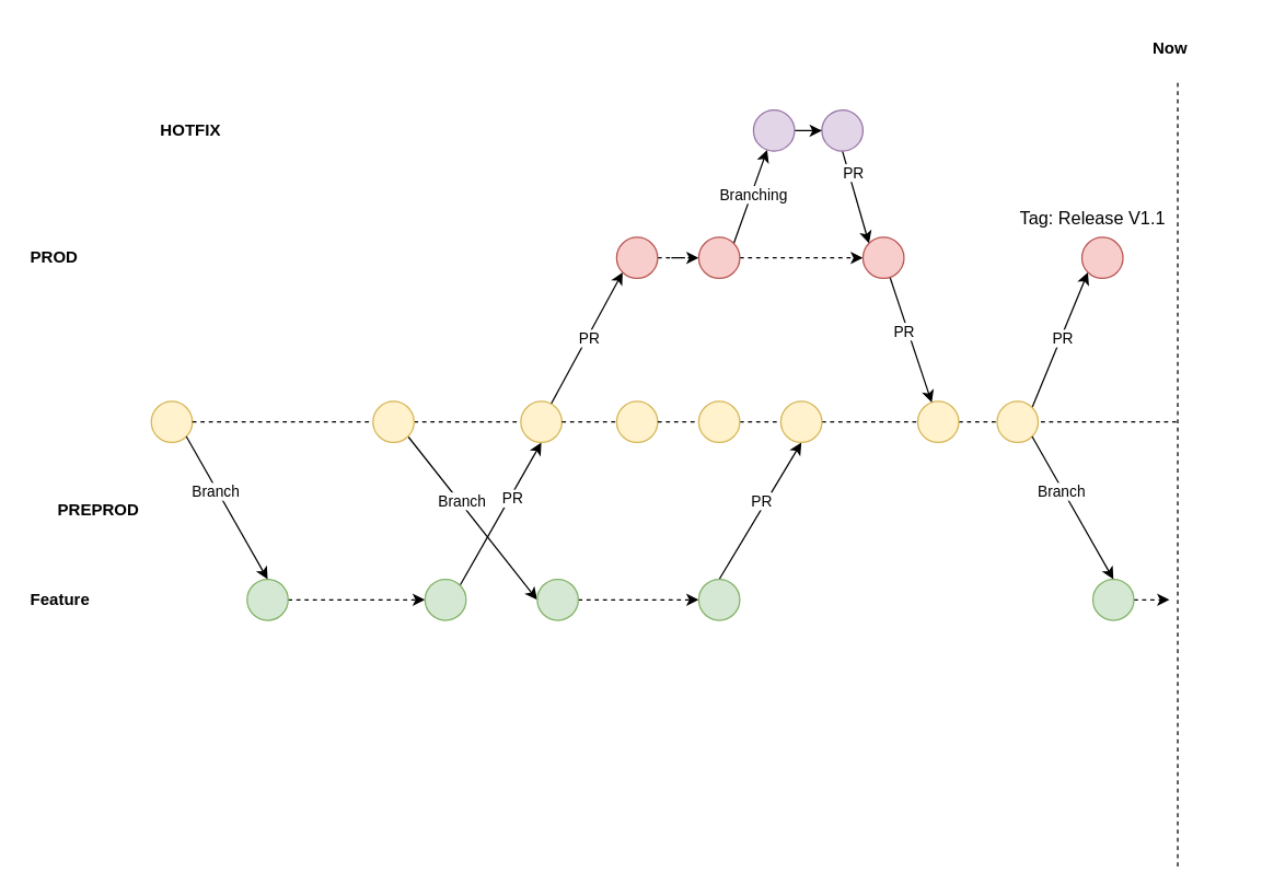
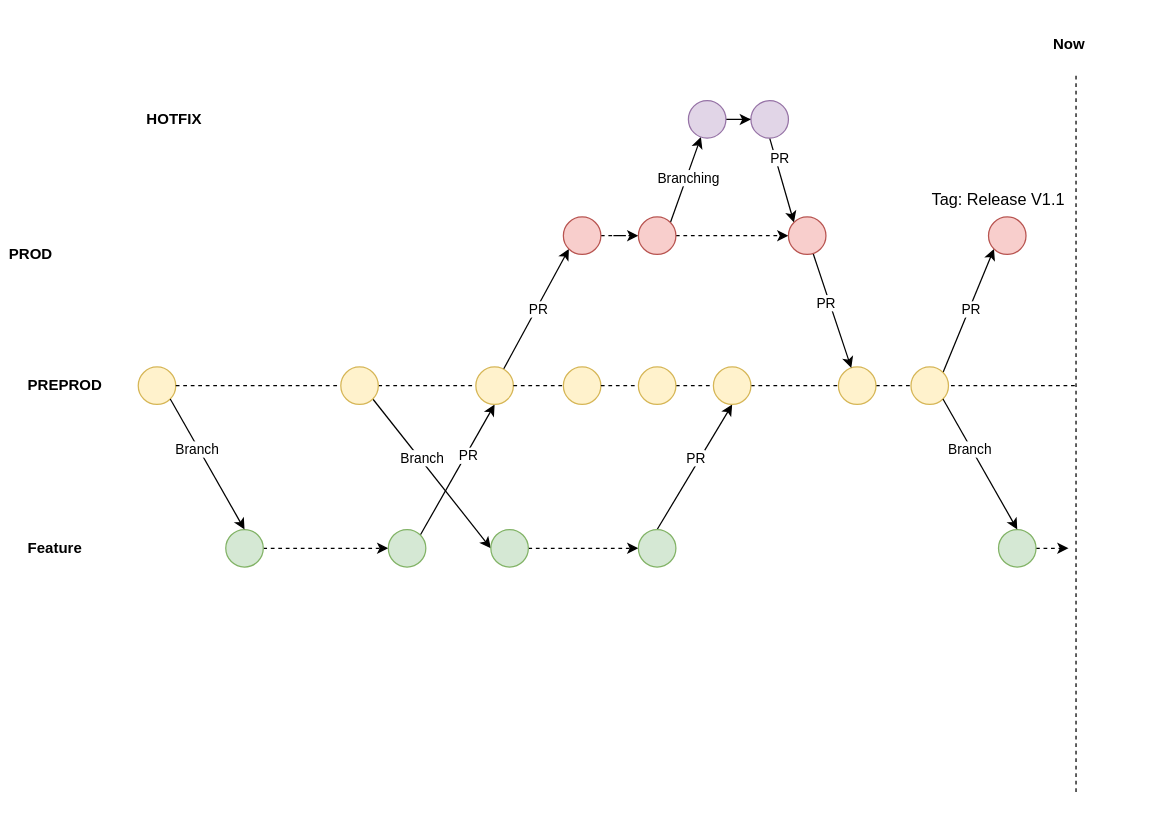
  <mxCell id="0" />
  <mxCell id="1" parent="0" />
  <mxCell id="2" value="" style="ellipse;whiteSpace=wrap;html=1;fillColor=#fff2cc;strokeColor=#d6b656;" vertex="1" parent="1"><mxGeometry x="110" y="293" width="30" height="30" as="geometry" /></mxCell>
  <mxCell id="3" style="edgeStyle=orthogonalEdgeStyle;rounded=0;orthogonalLoop=1;jettySize=auto;html=1;entryX=0;entryY=0.5;entryDx=0;entryDy=0;dashed=1;" edge="1" parent="1" source="4" target="12"><mxGeometry relative="1" as="geometry" /></mxCell>
  <mxCell id="4" value="" style="ellipse;whiteSpace=wrap;html=1;fillColor=#d5e8d4;strokeColor=#82b366;" vertex="1" parent="1"><mxGeometry x="180" y="423" width="30" height="30" as="geometry" /></mxCell>
  <mxCell id="5" value="" style="endArrow=classic;html=1;rounded=0;exitX=1;exitY=1;exitDx=0;exitDy=0;entryX=0.5;entryY=0;entryDx=0;entryDy=0;" edge="1" parent="1" source="2" target="4"><mxGeometry width="50" height="50" relative="1" as="geometry"><mxPoint x="420" y="383" as="sourcePoint" /><mxPoint x="470" y="333" as="targetPoint" /></mxGeometry></mxCell>
  <mxCell id="6" value="Branch" style="edgeLabel;html=1;align=center;verticalAlign=middle;resizable=0;points=[];" vertex="1" connectable="0" parent="5"><mxGeometry x="-0.252" y="-2" relative="1" as="geometry"><mxPoint as="offset" /></mxGeometry></mxCell>
  <mxCell id="7" value="Feature" style="text;html=1;strokeColor=none;fillColor=none;align=left;verticalAlign=middle;whiteSpace=wrap;rounded=0;fontStyle=1" vertex="1" parent="1"><mxGeometry x="20" y="423" width="60" height="30" as="geometry" /></mxCell>
- <mxCell id="8" value="PREPROD" style="text;html=1;strokeColor=none;fillColor=none;align=left;verticalAlign=middle;whiteSpace=wrap;rounded=0;fontStyle=1" vertex="1" parent="1"><mxGeometry x="40" y="358" width="60" height="30" as="geometry" /></mxCell>
+ <mxCell id="8" value="PREPROD" style="text;html=1;strokeColor=none;fillColor=none;align=left;verticalAlign=middle;whiteSpace=wrap;rounded=0;fontStyle=1" vertex="1" parent="1"><mxGeometry x="20" y="293" width="60" height="30" as="geometry" /></mxCell>
  <mxCell id="9" value="" style="endArrow=none;dashed=1;html=1;rounded=0;exitX=1;exitY=0.5;exitDx=0;exitDy=0;" edge="1" parent="1" source="30"><mxGeometry width="50" height="50" relative="1" as="geometry"><mxPoint x="420" y="383" as="sourcePoint" /><mxPoint x="860" y="308" as="targetPoint" /></mxGeometry></mxCell>
  <mxCell id="10" style="rounded=0;orthogonalLoop=1;jettySize=auto;html=1;exitX=1;exitY=0;exitDx=0;exitDy=0;entryX=0.5;entryY=1;entryDx=0;entryDy=0;" edge="1" parent="1" source="12" target="16"><mxGeometry relative="1" as="geometry" /></mxCell>
  <mxCell id="11" value="PR" style="edgeLabel;html=1;align=center;verticalAlign=middle;resizable=0;points=[];" vertex="1" connectable="0" parent="10"><mxGeometry x="0.227" y="-1" relative="1" as="geometry"><mxPoint as="offset" /></mxGeometry></mxCell>
  <mxCell id="12" value="" style="ellipse;whiteSpace=wrap;html=1;fillColor=#d5e8d4;strokeColor=#82b366;" vertex="1" parent="1"><mxGeometry x="310" y="423" width="30" height="30" as="geometry" /></mxCell>
  <mxCell id="13" value="" style="endArrow=none;dashed=1;html=1;rounded=0;exitX=1;exitY=0.5;exitDx=0;exitDy=0;" edge="1" parent="1" source="23" target="16"><mxGeometry width="50" height="50" relative="1" as="geometry"><mxPoint x="140" y="308" as="sourcePoint" /><mxPoint x="890" y="308" as="targetPoint" /></mxGeometry></mxCell>
  <mxCell id="14" style="rounded=0;orthogonalLoop=1;jettySize=auto;html=1;entryX=0;entryY=1;entryDx=0;entryDy=0;" edge="1" parent="1" source="16" target="18"><mxGeometry relative="1" as="geometry" /></mxCell>
  <mxCell id="15" value="PR" style="edgeLabel;html=1;align=center;verticalAlign=middle;resizable=0;points=[];" vertex="1" connectable="0" parent="14"><mxGeometry x="0.028" y="-1" relative="1" as="geometry"><mxPoint as="offset" /></mxGeometry></mxCell>
  <mxCell id="16" value="" style="ellipse;whiteSpace=wrap;html=1;fillColor=#fff2cc;strokeColor=#d6b656;" vertex="1" parent="1"><mxGeometry x="380" y="293" width="30" height="30" as="geometry" /></mxCell>
  <mxCell id="17" style="edgeStyle=orthogonalEdgeStyle;rounded=0;orthogonalLoop=1;jettySize=auto;html=1;dashed=1;" edge="1" parent="1" source="18" target="50"><mxGeometry relative="1" as="geometry" /></mxCell>
  <mxCell id="18" value="" style="ellipse;whiteSpace=wrap;html=1;fillColor=#f8cecc;strokeColor=#b85450;" vertex="1" parent="1"><mxGeometry x="450" y="173" width="30" height="30" as="geometry" /></mxCell>
- <mxCell id="19" value="PROD" style="text;html=1;strokeColor=none;fillColor=none;align=left;verticalAlign=middle;whiteSpace=wrap;rounded=0;fontStyle=1" vertex="1" parent="1"><mxGeometry x="20" y="173" width="60" height="30" as="geometry" /></mxCell>
+ <mxCell id="19" value="PROD" style="text;html=1;strokeColor=none;fillColor=none;align=left;verticalAlign=middle;whiteSpace=wrap;rounded=0;fontStyle=1" vertex="1" parent="1"><mxGeometry x="5" y="188" width="60" height="30" as="geometry" /></mxCell>
  <mxCell id="20" value="" style="endArrow=none;dashed=1;html=1;rounded=0;exitX=1;exitY=0.5;exitDx=0;exitDy=0;" edge="1" parent="1" source="2" target="23"><mxGeometry width="50" height="50" relative="1" as="geometry"><mxPoint x="140" y="308" as="sourcePoint" /><mxPoint x="380" y="308" as="targetPoint" /></mxGeometry></mxCell>
  <mxCell id="21" style="rounded=0;orthogonalLoop=1;jettySize=auto;html=1;exitX=1;exitY=1;exitDx=0;exitDy=0;entryX=0;entryY=0.5;entryDx=0;entryDy=0;" edge="1" parent="1" source="23" target="25"><mxGeometry relative="1" as="geometry" /></mxCell>
  <mxCell id="22" value="Branch" style="edgeLabel;html=1;align=center;verticalAlign=middle;resizable=0;points=[];" vertex="1" connectable="0" parent="21"><mxGeometry x="-0.202" y="1" relative="1" as="geometry"><mxPoint as="offset" /></mxGeometry></mxCell>
  <mxCell id="23" value="" style="ellipse;whiteSpace=wrap;html=1;fillColor=#fff2cc;strokeColor=#d6b656;" vertex="1" parent="1"><mxGeometry x="272" y="293" width="30" height="30" as="geometry" /></mxCell>
  <mxCell id="24" style="edgeStyle=orthogonalEdgeStyle;rounded=0;orthogonalLoop=1;jettySize=auto;html=1;dashed=1;" edge="1" parent="1" source="25" target="28"><mxGeometry relative="1" as="geometry" /></mxCell>
  <mxCell id="25" value="" style="ellipse;whiteSpace=wrap;html=1;fillColor=#d5e8d4;strokeColor=#82b366;" vertex="1" parent="1"><mxGeometry x="392" y="423" width="30" height="30" as="geometry" /></mxCell>
  <mxCell id="26" style="rounded=0;orthogonalLoop=1;jettySize=auto;html=1;exitX=0.5;exitY=0;exitDx=0;exitDy=0;entryX=0.5;entryY=1;entryDx=0;entryDy=0;" edge="1" parent="1" source="28" target="35"><mxGeometry relative="1" as="geometry" /></mxCell>
  <mxCell id="27" value="PR" style="edgeLabel;html=1;align=center;verticalAlign=middle;resizable=0;points=[];" vertex="1" connectable="0" parent="26"><mxGeometry x="0.113" y="3" relative="1" as="geometry"><mxPoint as="offset" /></mxGeometry></mxCell>
  <mxCell id="28" value="" style="ellipse;whiteSpace=wrap;html=1;fillColor=#d5e8d4;strokeColor=#82b366;" vertex="1" parent="1"><mxGeometry x="510" y="423" width="30" height="30" as="geometry" /></mxCell>
  <mxCell id="29" value="" style="endArrow=none;dashed=1;html=1;rounded=0;exitX=1;exitY=0.5;exitDx=0;exitDy=0;" edge="1" parent="1" source="46" target="30"><mxGeometry width="50" height="50" relative="1" as="geometry"><mxPoint x="410" y="308" as="sourcePoint" /><mxPoint x="890" y="308" as="targetPoint" /></mxGeometry></mxCell>
  <mxCell id="30" value="" style="ellipse;whiteSpace=wrap;html=1;fillColor=#fff2cc;strokeColor=#d6b656;" vertex="1" parent="1"><mxGeometry x="670" y="293" width="30" height="30" as="geometry" /></mxCell>
  <mxCell id="31" style="rounded=0;orthogonalLoop=1;jettySize=auto;html=1;entryX=0;entryY=1;entryDx=0;entryDy=0;exitX=1;exitY=0;exitDx=0;exitDy=0;" edge="1" parent="1" target="33" source="37"><mxGeometry relative="1" as="geometry"><mxPoint x="690" y="295" as="sourcePoint" /></mxGeometry></mxCell>
  <mxCell id="32" value="PR" style="edgeLabel;html=1;align=center;verticalAlign=middle;resizable=0;points=[];" vertex="1" connectable="0" parent="31"><mxGeometry x="0.028" y="-1" relative="1" as="geometry"><mxPoint as="offset" /></mxGeometry></mxCell>
  <mxCell id="33" value="" style="ellipse;whiteSpace=wrap;html=1;fillColor=#f8cecc;strokeColor=#b85450;" vertex="1" parent="1"><mxGeometry x="790" y="173" width="30" height="30" as="geometry" /></mxCell>
  <mxCell id="34" value="&lt;h1 style=&quot;font-size: 13px;&quot;&gt;&lt;span style=&quot;font-weight: normal;&quot;&gt;Tag: Release V1.1&lt;/span&gt;&lt;/h1&gt;" style="text;html=1;strokeColor=none;fillColor=none;spacing=5;spacingTop=-20;whiteSpace=wrap;overflow=hidden;rounded=0;fontSize=13;" vertex="1" parent="1"><mxGeometry x="740" y="153" width="130" height="20" as="geometry" /></mxCell>
  <mxCell id="35" value="" style="ellipse;whiteSpace=wrap;html=1;fillColor=#fff2cc;strokeColor=#d6b656;" vertex="1" parent="1"><mxGeometry x="570" y="293" width="30" height="30" as="geometry" /></mxCell>
  <mxCell id="36" value="" style="endArrow=none;dashed=1;html=1;rounded=0;" edge="1" parent="1"><mxGeometry width="50" height="50" relative="1" as="geometry"><mxPoint x="860" y="633" as="sourcePoint" /><mxPoint x="860" y="60" as="targetPoint" /></mxGeometry></mxCell>
  <mxCell id="37" value="" style="ellipse;whiteSpace=wrap;html=1;fillColor=#fff2cc;strokeColor=#d6b656;" vertex="1" parent="1"><mxGeometry x="728" y="293" width="30" height="30" as="geometry" /></mxCell>
  <mxCell id="38" style="edgeStyle=orthogonalEdgeStyle;rounded=0;orthogonalLoop=1;jettySize=auto;html=1;dashed=1;" edge="1" parent="1" source="39"><mxGeometry relative="1" as="geometry"><mxPoint x="854" y="438" as="targetPoint" /></mxGeometry></mxCell>
  <mxCell id="39" value="" style="ellipse;whiteSpace=wrap;html=1;fillColor=#d5e8d4;strokeColor=#82b366;" vertex="1" parent="1"><mxGeometry x="798" y="423" width="30" height="30" as="geometry" /></mxCell>
  <mxCell id="40" value="" style="endArrow=classic;html=1;rounded=0;exitX=1;exitY=1;exitDx=0;exitDy=0;entryX=0.5;entryY=0;entryDx=0;entryDy=0;" edge="1" parent="1" source="37" target="39"><mxGeometry width="50" height="50" relative="1" as="geometry"><mxPoint x="1038" y="383" as="sourcePoint" /><mxPoint x="1088" y="333" as="targetPoint" /></mxGeometry></mxCell>
  <mxCell id="41" value="Branch" style="edgeLabel;html=1;align=center;verticalAlign=middle;resizable=0;points=[];" vertex="1" connectable="0" parent="40"><mxGeometry x="-0.252" y="-2" relative="1" as="geometry"><mxPoint as="offset" /></mxGeometry></mxCell>
  <mxCell id="42" value="Now" style="text;html=1;strokeColor=none;fillColor=none;align=left;verticalAlign=middle;whiteSpace=wrap;rounded=0;fontStyle=1" vertex="1" parent="1"><mxGeometry x="840" y="20" width="60" height="30" as="geometry" /></mxCell>
  <mxCell id="43" value="" style="endArrow=none;dashed=1;html=1;rounded=0;exitX=1;exitY=0.5;exitDx=0;exitDy=0;" edge="1" parent="1" source="16" target="44"><mxGeometry width="50" height="50" relative="1" as="geometry"><mxPoint x="410" y="308" as="sourcePoint" /><mxPoint x="670" y="308" as="targetPoint" /></mxGeometry></mxCell>
  <mxCell id="44" value="" style="ellipse;whiteSpace=wrap;html=1;fillColor=#fff2cc;strokeColor=#d6b656;" vertex="1" parent="1"><mxGeometry x="450" y="293" width="30" height="30" as="geometry" /></mxCell>
  <mxCell id="45" value="" style="endArrow=none;dashed=1;html=1;rounded=0;exitX=1;exitY=0.5;exitDx=0;exitDy=0;" edge="1" parent="1" source="44" target="46"><mxGeometry width="50" height="50" relative="1" as="geometry"><mxPoint x="480" y="308" as="sourcePoint" /><mxPoint x="670" y="308" as="targetPoint" /></mxGeometry></mxCell>
  <mxCell id="46" value="" style="ellipse;whiteSpace=wrap;html=1;fillColor=#fff2cc;strokeColor=#d6b656;" vertex="1" parent="1"><mxGeometry x="510" y="293" width="30" height="30" as="geometry" /></mxCell>
  <mxCell id="47" style="rounded=0;orthogonalLoop=1;jettySize=auto;html=1;exitX=1;exitY=0;exitDx=0;exitDy=0;" edge="1" parent="1" source="50" target="52"><mxGeometry relative="1" as="geometry" /></mxCell>
  <mxCell id="48" value="Branching" style="edgeLabel;html=1;align=center;verticalAlign=middle;resizable=0;points=[];" vertex="1" connectable="0" parent="47"><mxGeometry x="0.046" y="-1" relative="1" as="geometry"><mxPoint as="offset" /></mxGeometry></mxCell>
  <mxCell id="49" style="edgeStyle=orthogonalEdgeStyle;rounded=0;orthogonalLoop=1;jettySize=auto;html=1;entryX=0;entryY=0.5;entryDx=0;entryDy=0;dashed=1;" edge="1" parent="1" source="50" target="59"><mxGeometry relative="1" as="geometry" /></mxCell>
  <mxCell id="50" value="" style="ellipse;whiteSpace=wrap;html=1;fillColor=#f8cecc;strokeColor=#b85450;" vertex="1" parent="1"><mxGeometry x="510" y="173" width="30" height="30" as="geometry" /></mxCell>
  <mxCell id="51" style="edgeStyle=orthogonalEdgeStyle;rounded=0;orthogonalLoop=1;jettySize=auto;html=1;exitX=1;exitY=0.5;exitDx=0;exitDy=0;" edge="1" parent="1" source="52" target="56"><mxGeometry relative="1" as="geometry" /></mxCell>
  <mxCell id="52" value="" style="ellipse;whiteSpace=wrap;html=1;fillColor=#e1d5e7;strokeColor=#9673a6;" vertex="1" parent="1"><mxGeometry x="550" y="80" width="30" height="30" as="geometry" /></mxCell>
  <mxCell id="53" value="HOTFIX" style="text;html=1;strokeColor=none;fillColor=none;align=left;verticalAlign=middle;whiteSpace=wrap;rounded=0;fontStyle=1" vertex="1" parent="1"><mxGeometry x="115" y="80" width="60" height="30" as="geometry" /></mxCell>
  <mxCell id="54" style="rounded=0;orthogonalLoop=1;jettySize=auto;html=1;exitX=0.5;exitY=1;exitDx=0;exitDy=0;entryX=0;entryY=0;entryDx=0;entryDy=0;" edge="1" parent="1" source="56" target="59"><mxGeometry relative="1" as="geometry" /></mxCell>
  <mxCell id="55" value="PR" style="edgeLabel;html=1;align=center;verticalAlign=middle;resizable=0;points=[];" vertex="1" connectable="0" parent="54"><mxGeometry x="-0.505" y="2" relative="1" as="geometry"><mxPoint x="1" as="offset" /></mxGeometry></mxCell>
  <mxCell id="56" value="" style="ellipse;whiteSpace=wrap;html=1;fillColor=#e1d5e7;strokeColor=#9673a6;" vertex="1" parent="1"><mxGeometry x="600" y="80" width="30" height="30" as="geometry" /></mxCell>
  <mxCell id="57" style="rounded=0;orthogonalLoop=1;jettySize=auto;html=1;" edge="1" parent="1" source="59" target="30"><mxGeometry relative="1" as="geometry" /></mxCell>
  <mxCell id="58" value="PR" style="edgeLabel;html=1;align=center;verticalAlign=middle;resizable=0;points=[];" vertex="1" connectable="0" parent="57"><mxGeometry x="-0.176" y="-3" relative="1" as="geometry"><mxPoint as="offset" /></mxGeometry></mxCell>
  <mxCell id="59" value="" style="ellipse;whiteSpace=wrap;html=1;fillColor=#f8cecc;strokeColor=#b85450;" vertex="1" parent="1"><mxGeometry x="630" y="173" width="30" height="30" as="geometry" /></mxCell>
